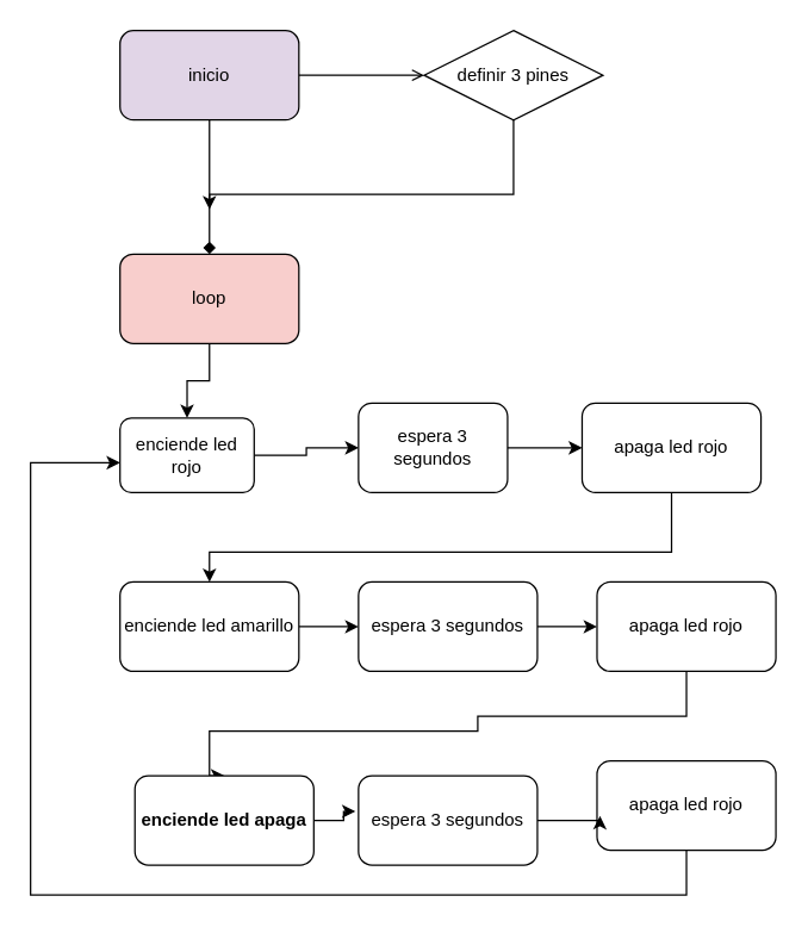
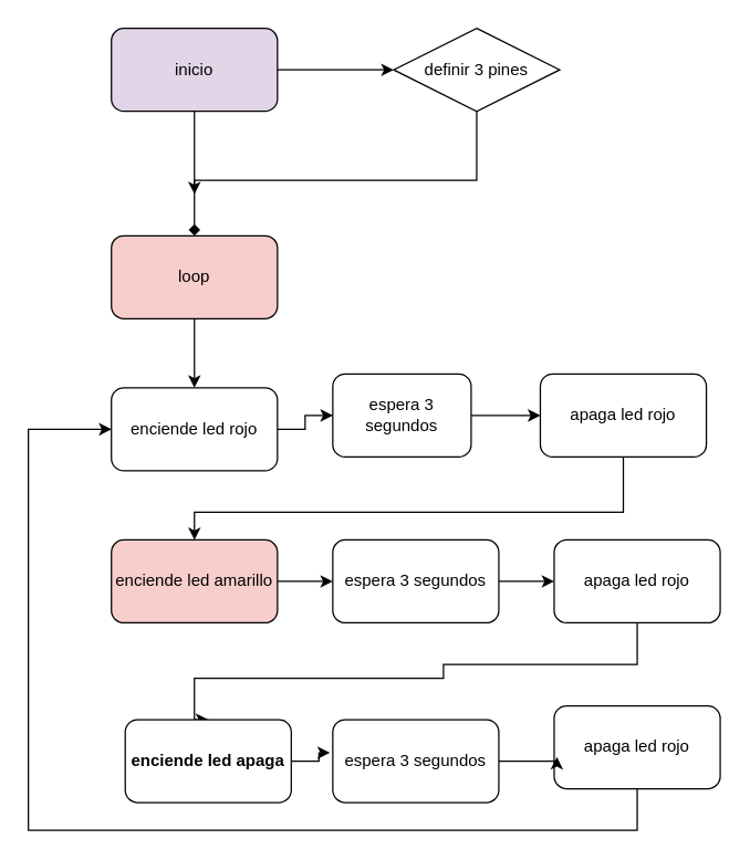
  <mxCell id="0" />
  <mxCell id="1" parent="0" />
  <mxCell id="2" style="edgeStyle=orthogonalEdgeStyle;rounded=0;orthogonalLoop=1;jettySize=auto;html=1;entryX=0.5;entryY=0;entryDx=0;entryDy=0;endArrow=diamond;" parent="1" source="4" target="8" edge="1"><mxGeometry relative="1" as="geometry" /></mxCell>
- <mxCell id="3" style="edgeStyle=orthogonalEdgeStyle;rounded=0;orthogonalLoop=1;jettySize=auto;html=1;entryX=0;entryY=0.5;entryDx=0;entryDy=0;endArrow=open;" parent="1" source="4" target="6" edge="1"><mxGeometry relative="1" as="geometry" /></mxCell>
+ <mxCell id="3" style="edgeStyle=orthogonalEdgeStyle;rounded=0;orthogonalLoop=1;jettySize=auto;html=1;entryX=0;entryY=0.5;entryDx=0;entryDy=0;" parent="1" source="4" target="6" edge="1"><mxGeometry relative="1" as="geometry" /></mxCell>
  <mxCell id="4" value="inicio" style="rounded=1;whiteSpace=wrap;html=1;fillColor=#e1d5e7;" parent="1" vertex="1"><mxGeometry x="80" y="20" width="120" height="60" as="geometry" /></mxCell>
  <mxCell id="5" style="edgeStyle=orthogonalEdgeStyle;rounded=0;orthogonalLoop=1;jettySize=auto;html=1;" parent="1" source="6" edge="1"><mxGeometry relative="1" as="geometry"><mxPoint x="140" y="140" as="targetPoint" /><Array as="points"><mxPoint x="344" y="130" /><mxPoint x="140" y="130" /></Array></mxGeometry></mxCell>
  <mxCell id="6" value="definir 3 pines" style="rhombus;whiteSpace=wrap;html=1;" parent="1" vertex="1"><mxGeometry x="284" y="20" width="120" height="60" as="geometry" /></mxCell>
  <mxCell id="7" style="edgeStyle=orthogonalEdgeStyle;rounded=0;orthogonalLoop=1;jettySize=auto;html=1;entryX=0.5;entryY=0;entryDx=0;entryDy=0;" parent="1" source="8" target="10" edge="1"><mxGeometry relative="1" as="geometry" /></mxCell>
  <mxCell id="8" value="loop" style="rounded=1;whiteSpace=wrap;html=1;fillColor=#f8cecc;" parent="1" vertex="1"><mxGeometry x="80" y="170" width="120" height="60" as="geometry" /></mxCell>
  <mxCell id="9" style="edgeStyle=orthogonalEdgeStyle;rounded=0;orthogonalLoop=1;jettySize=auto;html=1;entryX=0;entryY=0.5;entryDx=0;entryDy=0;" parent="1" source="10" target="13" edge="1"><mxGeometry relative="1" as="geometry" /></mxCell>
- <mxCell id="10" value="enciende led rojo" style="rounded=1;whiteSpace=wrap;html=1;" parent="1" vertex="1"><mxGeometry x="80" y="280" width="90" height="50" as="geometry" /></mxCell>
+ <mxCell id="10" value="enciende led rojo" style="rounded=1;whiteSpace=wrap;html=1;" parent="1" vertex="1"><mxGeometry x="80" y="280" width="120" height="60" as="geometry" /></mxCell>
  <mxCell id="11" style="edgeStyle=orthogonalEdgeStyle;rounded=0;orthogonalLoop=1;jettySize=auto;html=1;exitX=0.5;exitY=1;exitDx=0;exitDy=0;" parent="1" source="22" target="18" edge="1"><mxGeometry relative="1" as="geometry"><Array as="points"><mxPoint x="450" y="370" /><mxPoint x="140" y="370" /></Array></mxGeometry></mxCell>
  <mxCell id="12" style="edgeStyle=orthogonalEdgeStyle;rounded=0;orthogonalLoop=1;jettySize=auto;html=1;entryX=0;entryY=0.5;entryDx=0;entryDy=0;" edge="1" parent="1" source="13" target="22"><mxGeometry relative="1" as="geometry" /></mxCell>
  <mxCell id="13" value="espera 3 segundos" style="rounded=1;whiteSpace=wrap;html=1;" parent="1" vertex="1"><mxGeometry x="240" y="270" width="100" height="60" as="geometry" /></mxCell>
  <mxCell id="14" style="edgeStyle=orthogonalEdgeStyle;rounded=0;orthogonalLoop=1;jettySize=auto;html=1;entryX=0.5;entryY=0;entryDx=0;entryDy=0;exitX=0.5;exitY=1;exitDx=0;exitDy=0;" parent="1" source="24" target="20" edge="1"><mxGeometry relative="1" as="geometry"><Array as="points"><mxPoint x="460" y="480" /><mxPoint x="320" y="480" /><mxPoint x="320" y="490" /><mxPoint x="140" y="490" /></Array></mxGeometry></mxCell>
  <mxCell id="15" style="edgeStyle=orthogonalEdgeStyle;rounded=0;orthogonalLoop=1;jettySize=auto;html=1;" edge="1" parent="1" source="16" target="24"><mxGeometry relative="1" as="geometry" /></mxCell>
  <mxCell id="16" value="espera 3 segundos" style="rounded=1;whiteSpace=wrap;html=1;" parent="1" vertex="1"><mxGeometry x="240" y="390" width="120" height="60" as="geometry" /></mxCell>
  <mxCell id="17" style="edgeStyle=orthogonalEdgeStyle;rounded=0;orthogonalLoop=1;jettySize=auto;html=1;entryX=0;entryY=0.5;entryDx=0;entryDy=0;" parent="1" source="18" target="16" edge="1"><mxGeometry relative="1" as="geometry" /></mxCell>
- <mxCell id="18" value="enciende led amarillo" style="rounded=1;whiteSpace=wrap;html=1;" parent="1" vertex="1"><mxGeometry x="80" y="390" width="120" height="60" as="geometry" /></mxCell>
+ <mxCell id="18" value="enciende led amarillo" style="rounded=1;whiteSpace=wrap;html=1;fillColor=#f8cecc;" parent="1" vertex="1"><mxGeometry x="80" y="390" width="120" height="60" as="geometry" /></mxCell>
  <mxCell id="19" style="edgeStyle=orthogonalEdgeStyle;rounded=0;orthogonalLoop=1;jettySize=auto;html=1;entryX=-0.017;entryY=0.4;entryDx=0;entryDy=0;entryPerimeter=0;" edge="1" parent="1" source="20" target="26"><mxGeometry relative="1" as="geometry" /></mxCell>
  <mxCell id="20" value="enciende led apaga" style="rounded=1;whiteSpace=wrap;html=1;fontStyle=1" parent="1" vertex="1"><mxGeometry x="90" y="520" width="120" height="60" as="geometry" /></mxCell>
  <mxCell id="21" style="edgeStyle=orthogonalEdgeStyle;rounded=0;orthogonalLoop=1;jettySize=auto;html=1;exitX=0.5;exitY=1;exitDx=0;exitDy=0;" parent="1" source="23" target="10" edge="1"><mxGeometry relative="1" as="geometry"><Array as="points"><mxPoint x="460" y="600" /><mxPoint x="20" y="600" /><mxPoint x="20" y="310" /></Array><mxPoint x="80" y="890" as="sourcePoint" /></mxGeometry></mxCell>
  <mxCell id="22" value="apaga led rojo" style="rounded=1;whiteSpace=wrap;html=1;" vertex="1" parent="1"><mxGeometry x="390" y="270" width="120" height="60" as="geometry" /></mxCell>
  <mxCell id="23" value="apaga led rojo" style="rounded=1;whiteSpace=wrap;html=1;" vertex="1" parent="1"><mxGeometry x="400" y="510" width="120" height="60" as="geometry" /></mxCell>
  <mxCell id="24" value="apaga led rojo" style="rounded=1;whiteSpace=wrap;html=1;" vertex="1" parent="1"><mxGeometry x="400" y="390" width="120" height="60" as="geometry" /></mxCell>
  <mxCell id="25" style="edgeStyle=orthogonalEdgeStyle;rounded=0;orthogonalLoop=1;jettySize=auto;html=1;entryX=0.017;entryY=0.617;entryDx=0;entryDy=0;entryPerimeter=0;" edge="1" parent="1" source="26" target="23"><mxGeometry relative="1" as="geometry"><mxPoint x="390" y="550" as="targetPoint" /><Array as="points"><mxPoint x="402" y="550" /></Array></mxGeometry></mxCell>
  <mxCell id="26" value="espera 3 segundos" style="rounded=1;whiteSpace=wrap;html=1;" vertex="1" parent="1"><mxGeometry x="240" y="520" width="120" height="60" as="geometry" /></mxCell>
